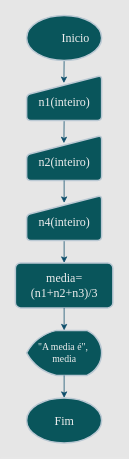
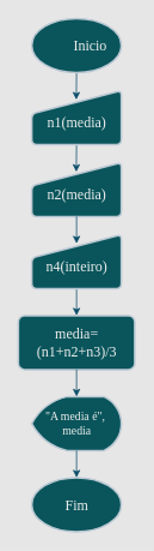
  <mxCell id="0" />
  <mxCell id="1" parent="0" />
  <mxCell id="2" style="edgeStyle=orthogonalEdgeStyle;rounded=0;orthogonalLoop=1;jettySize=auto;html=1;exitX=0.5;exitY=1;exitDx=0;exitDy=0;exitPerimeter=0;entryX=0.497;entryY=0.17;entryDx=0;entryDy=0;entryPerimeter=0;labelBackgroundColor=none;strokeColor=#0B4D6A;fontColor=default;" edge="1" parent="1" source="3" target="6"><mxGeometry relative="1" as="geometry" /></mxCell>
  <mxCell id="3" value="" style="strokeWidth=2;html=1;shape=mxgraph.flowchart.start_1;whiteSpace=wrap;labelBackgroundColor=none;fillColor=#09555B;strokeColor=#BAC8D3;fontColor=#EEEEEE;" vertex="1" parent="1"><mxGeometry x="35" y="20" width="100" height="60" as="geometry" /></mxCell>
  <mxCell id="4" value="" style="strokeWidth=2;html=1;shape=mxgraph.flowchart.start_1;whiteSpace=wrap;labelBackgroundColor=none;fillColor=#09555B;strokeColor=#BAC8D3;fontColor=#EEEEEE;" vertex="1" parent="1"><mxGeometry x="35" y="530" width="100" height="60" as="geometry" /></mxCell>
  <mxCell id="5" style="edgeStyle=orthogonalEdgeStyle;rounded=0;orthogonalLoop=1;jettySize=auto;html=1;exitX=0.5;exitY=1;exitDx=0;exitDy=0;entryX=0.497;entryY=0.174;entryDx=0;entryDy=0;entryPerimeter=0;labelBackgroundColor=none;strokeColor=#0B4D6A;fontColor=default;" edge="1" parent="1" source="6" target="7"><mxGeometry relative="1" as="geometry" /></mxCell>
  <mxCell id="6" value="" style="html=1;strokeWidth=2;shape=manualInput;whiteSpace=wrap;rounded=1;size=26;arcSize=11;labelBackgroundColor=none;fillColor=#09555B;strokeColor=#BAC8D3;fontColor=#EEEEEE;" vertex="1" parent="1"><mxGeometry x="35" y="100" width="100" height="60" as="geometry" /></mxCell>
  <mxCell id="7" value="" style="html=1;strokeWidth=2;shape=manualInput;whiteSpace=wrap;rounded=1;size=26;arcSize=11;labelBackgroundColor=none;fillColor=#09555B;strokeColor=#BAC8D3;fontColor=#EEEEEE;" vertex="1" parent="1"><mxGeometry x="35" y="180" width="100" height="60" as="geometry" /></mxCell>
  <mxCell id="8" style="edgeStyle=orthogonalEdgeStyle;rounded=0;orthogonalLoop=1;jettySize=auto;html=1;exitX=0.5;exitY=1;exitDx=0;exitDy=0;labelBackgroundColor=none;strokeColor=#0B4D6A;fontColor=default;" edge="1" parent="1" source="9"><mxGeometry relative="1" as="geometry"><mxPoint x="85" y="350" as="targetPoint" /></mxGeometry></mxCell>
  <mxCell id="9" value="" style="html=1;strokeWidth=2;shape=manualInput;whiteSpace=wrap;rounded=1;size=26;arcSize=11;labelBackgroundColor=none;fillColor=#09555B;strokeColor=#BAC8D3;fontColor=#EEEEEE;" vertex="1" parent="1"><mxGeometry x="35" y="260" width="100" height="60" as="geometry" /></mxCell>
  <mxCell id="10" value="" style="rounded=1;whiteSpace=wrap;html=1;absoluteArcSize=1;arcSize=14;strokeWidth=2;labelBackgroundColor=none;fillColor=#09555B;strokeColor=#BAC8D3;fontColor=#EEEEEE;" vertex="1" parent="1"><mxGeometry x="20" y="350" width="130" height="60" as="geometry" /></mxCell>
  <mxCell id="11" value="" style="strokeWidth=2;html=1;shape=mxgraph.flowchart.display;whiteSpace=wrap;labelBackgroundColor=none;fillColor=#09555B;strokeColor=#BAC8D3;fontColor=#EEEEEE;" vertex="1" parent="1"><mxGeometry x="35" y="440" width="100" height="60" as="geometry" /></mxCell>
- <mxCell id="12" value="n1(inteiro)" style="text;html=1;align=center;verticalAlign=middle;resizable=0;points=[];autosize=1;strokeColor=none;fillColor=none;fontFamily=Georgia;fontSize=16;fontStyle=0;labelBackgroundColor=none;fontColor=#EEEEEE;" vertex="1" parent="1"><mxGeometry x="35" y="120" width="100" height="30" as="geometry" /></mxCell>
- <mxCell id="13" value="n2(inteiro)" style="text;html=1;align=center;verticalAlign=middle;resizable=0;points=[];autosize=1;strokeColor=none;fillColor=none;fontFamily=Georgia;fontSize=16;fontStyle=0;labelBackgroundColor=none;fontColor=#EEEEEE;" vertex="1" parent="1"><mxGeometry x="35" y="200" width="100" height="30" as="geometry" /></mxCell>
+ <mxCell id="12" value="n1(media)" style="text;html=1;align=center;verticalAlign=middle;resizable=0;points=[];autosize=1;strokeColor=none;fillColor=none;fontFamily=Georgia;fontSize=16;fontStyle=0;labelBackgroundColor=none;fontColor=#EEEEEE;" vertex="1" parent="1"><mxGeometry x="35" y="120" width="100" height="30" as="geometry" /></mxCell>
+ <mxCell id="13" value="n2(media)" style="text;html=1;align=center;verticalAlign=middle;resizable=0;points=[];autosize=1;strokeColor=none;fillColor=none;fontFamily=Georgia;fontSize=16;fontStyle=0;labelBackgroundColor=none;fontColor=#EEEEEE;" vertex="1" parent="1"><mxGeometry x="35" y="200" width="100" height="30" as="geometry" /></mxCell>
  <mxCell id="14" value="n4(inteiro)" style="text;html=1;align=center;verticalAlign=middle;resizable=0;points=[];autosize=1;strokeColor=none;fillColor=none;fontFamily=Georgia;fontSize=16;fontStyle=0;labelBackgroundColor=none;fontColor=#EEEEEE;" vertex="1" parent="1"><mxGeometry x="35" y="280" width="100" height="30" as="geometry" /></mxCell>
  <mxCell id="15" value="media=&lt;div&gt;(n1+n2+n3)/3&lt;/div&gt;" style="text;html=1;align=center;verticalAlign=middle;resizable=0;points=[];autosize=1;strokeColor=none;fillColor=none;fontFamily=Georgia;fontSize=16;fontStyle=0;labelBackgroundColor=none;fontColor=#EEEEEE;" vertex="1" parent="1"><mxGeometry x="20" y="355" width="130" height="50" as="geometry" /></mxCell>
  <mxCell id="16" value="&lt;font style=&quot;font-size: 13px;&quot;&gt;&quot;A media é&quot;,&amp;nbsp;&lt;/font&gt;&lt;div style=&quot;font-size: 13px;&quot;&gt;&lt;font style=&quot;font-size: 13px;&quot;&gt;media&lt;/font&gt;&lt;/div&gt;" style="text;html=1;align=center;verticalAlign=middle;resizable=0;points=[];autosize=1;strokeColor=none;fillColor=none;fontFamily=Georgia;fontSize=13;fontStyle=0;labelBackgroundColor=none;fontColor=#EEEEEE;" vertex="1" parent="1"><mxGeometry x="35" y="450" width="100" height="40" as="geometry" /></mxCell>
  <mxCell id="17" value="Fim" style="text;html=1;align=center;verticalAlign=middle;resizable=0;points=[];autosize=1;strokeColor=none;fillColor=none;fontFamily=Georgia;fontSize=16;fontStyle=0;labelBackgroundColor=none;fontColor=#EEEEEE;" vertex="1" parent="1"><mxGeometry x="60" y="545" width="50" height="30" as="geometry" /></mxCell>
  <mxCell id="18" value="Inicio" style="text;html=1;align=center;verticalAlign=middle;resizable=0;points=[];autosize=1;strokeColor=none;fillColor=none;fontFamily=Georgia;fontSize=16;fontStyle=0;labelBackgroundColor=none;fontColor=#EEEEEE;" vertex="1" parent="1"><mxGeometry x="70" y="35" width="60" height="30" as="geometry" /></mxCell>
  <mxCell id="19" style="edgeStyle=orthogonalEdgeStyle;rounded=0;orthogonalLoop=1;jettySize=auto;html=1;exitX=0.5;exitY=1;exitDx=0;exitDy=0;entryX=0.5;entryY=0.167;entryDx=0;entryDy=0;entryPerimeter=0;labelBackgroundColor=none;strokeColor=#0B4D6A;fontColor=default;" edge="1" parent="1" source="7" target="9"><mxGeometry relative="1" as="geometry" /></mxCell>
  <mxCell id="20" style="edgeStyle=orthogonalEdgeStyle;rounded=0;orthogonalLoop=1;jettySize=auto;html=1;exitX=0.5;exitY=1;exitDx=0;exitDy=0;entryX=0.5;entryY=0;entryDx=0;entryDy=0;entryPerimeter=0;labelBackgroundColor=none;strokeColor=#0B4D6A;fontColor=default;" edge="1" parent="1" source="10" target="11"><mxGeometry relative="1" as="geometry" /></mxCell>
  <mxCell id="21" style="edgeStyle=orthogonalEdgeStyle;rounded=0;orthogonalLoop=1;jettySize=auto;html=1;exitX=0.5;exitY=1;exitDx=0;exitDy=0;exitPerimeter=0;entryX=0.5;entryY=0;entryDx=0;entryDy=0;entryPerimeter=0;labelBackgroundColor=none;strokeColor=#0B4D6A;fontColor=default;" edge="1" parent="1" source="11" target="4"><mxGeometry relative="1" as="geometry" /></mxCell>
